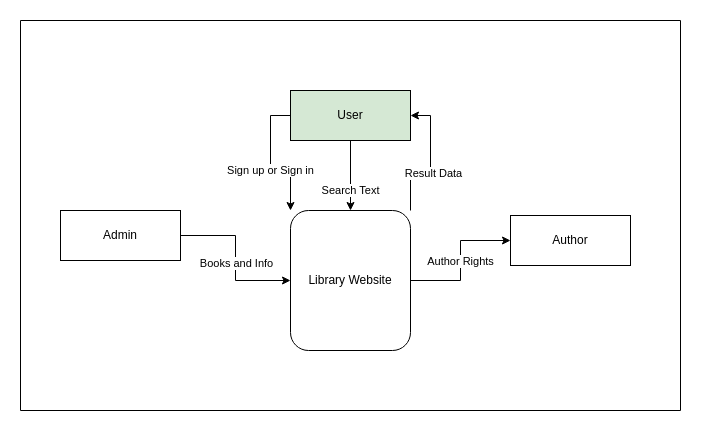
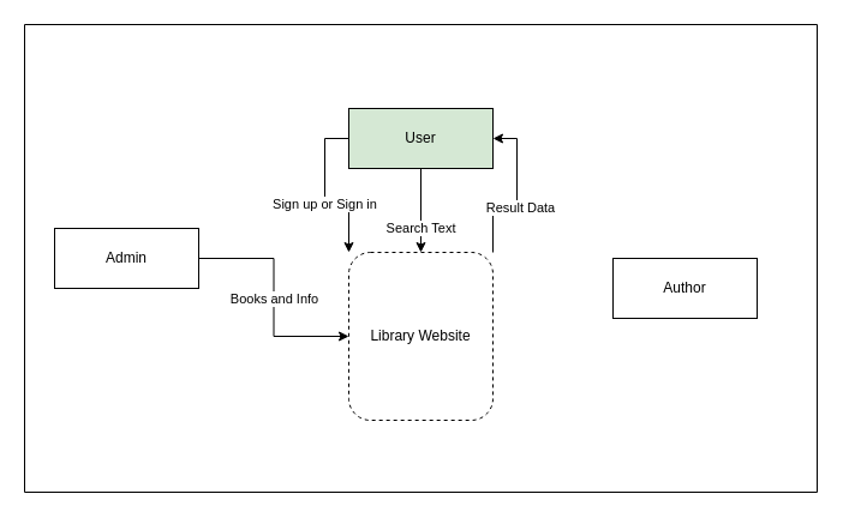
  <mxCell id="0" />
  <mxCell id="1" parent="0" />
  <mxCell id="2" value="Search Text" style="edgeStyle=orthogonalEdgeStyle;rounded=0;orthogonalLoop=1;jettySize=auto;html=1;" edge="1" parent="1" source="4" target="13"><mxGeometry x="0.429" relative="1" as="geometry"><mxPoint as="offset" /></mxGeometry></mxCell>
  <mxCell id="3" value="Sign up or Sign in" style="edgeStyle=orthogonalEdgeStyle;rounded=0;orthogonalLoop=1;jettySize=auto;html=1;exitX=0;exitY=0.5;exitDx=0;exitDy=0;entryX=0;entryY=0;entryDx=0;entryDy=0;" edge="1" parent="1" source="4" target="13"><mxGeometry x="0.111" relative="1" as="geometry"><mxPoint as="offset" /></mxGeometry></mxCell>
  <mxCell id="4" value="User" style="rounded=0;whiteSpace=wrap;html=1;fillColor=#d5e8d4;" vertex="1" parent="1"><mxGeometry x="290" y="90" width="120" height="50" as="geometry" /></mxCell>
  <mxCell id="5" style="edgeStyle=orthogonalEdgeStyle;rounded=0;orthogonalLoop=1;jettySize=auto;html=1;" edge="1" parent="1" source="7" target="13"><mxGeometry relative="1" as="geometry" /></mxCell>
  <mxCell id="6" value="Books and Info" style="edgeLabel;html=1;align=center;verticalAlign=middle;resizable=0;points=[];" vertex="1" connectable="0" parent="5"><mxGeometry x="-0.223" relative="1" as="geometry"><mxPoint y="22" as="offset" /></mxGeometry></mxCell>
- <mxCell id="7" value="Admin" style="rounded=0;whiteSpace=wrap;html=1;" vertex="1" parent="1"><mxGeometry x="60" y="210" width="120" height="50" as="geometry" /></mxCell>
- <mxCell id="8" style="edgeStyle=orthogonalEdgeStyle;rounded=0;orthogonalLoop=1;jettySize=auto;html=1;entryX=0;entryY=0.5;entryDx=0;entryDy=0;" edge="1" parent="1" source="13" target="10"><mxGeometry relative="1" as="geometry" /></mxCell>
- <mxCell id="9" value="Author Rights" style="edgeLabel;html=1;align=center;verticalAlign=middle;resizable=0;points=[];" vertex="1" connectable="0" parent="8"><mxGeometry x="-0.232" y="1" relative="1" as="geometry"><mxPoint y="-16" as="offset" /></mxGeometry></mxCell>
+ <mxCell id="7" value="Admin" style="rounded=0;whiteSpace=wrap;html=1;" vertex="1" parent="1"><mxGeometry x="45" y="190" width="120" height="50" as="geometry" /></mxCell>
  <mxCell id="10" value="Author" style="rounded=0;whiteSpace=wrap;html=1;" vertex="1" parent="1"><mxGeometry x="510" y="215" width="120" height="50" as="geometry" /></mxCell>
  <mxCell id="11" style="edgeStyle=orthogonalEdgeStyle;rounded=0;orthogonalLoop=1;jettySize=auto;html=1;exitX=1;exitY=0;exitDx=0;exitDy=0;entryX=1;entryY=0.5;entryDx=0;entryDy=0;" edge="1" parent="1" source="13" target="4"><mxGeometry relative="1" as="geometry" /></mxCell>
  <mxCell id="12" value="Result Data" style="edgeLabel;html=1;align=center;verticalAlign=middle;resizable=0;points=[];" vertex="1" connectable="0" parent="11"><mxGeometry x="-0.135" y="-2" relative="1" as="geometry"><mxPoint as="offset" /></mxGeometry></mxCell>
- <mxCell id="13" value="Library Website" style="rounded=1;whiteSpace=wrap;html=1;" vertex="1" parent="1"><mxGeometry x="290" y="210" width="120" height="140" as="geometry" /></mxCell>
+ <mxCell id="13" value="Library Website" style="rounded=1;whiteSpace=wrap;html=1;dashed=1;" vertex="1" parent="1"><mxGeometry x="290" y="210" width="120" height="140" as="geometry" /></mxCell>
  <mxCell id="14" value="" style="swimlane;startSize=0;" vertex="1" parent="1"><mxGeometry x="20" y="20" width="660" height="390" as="geometry" /></mxCell>
